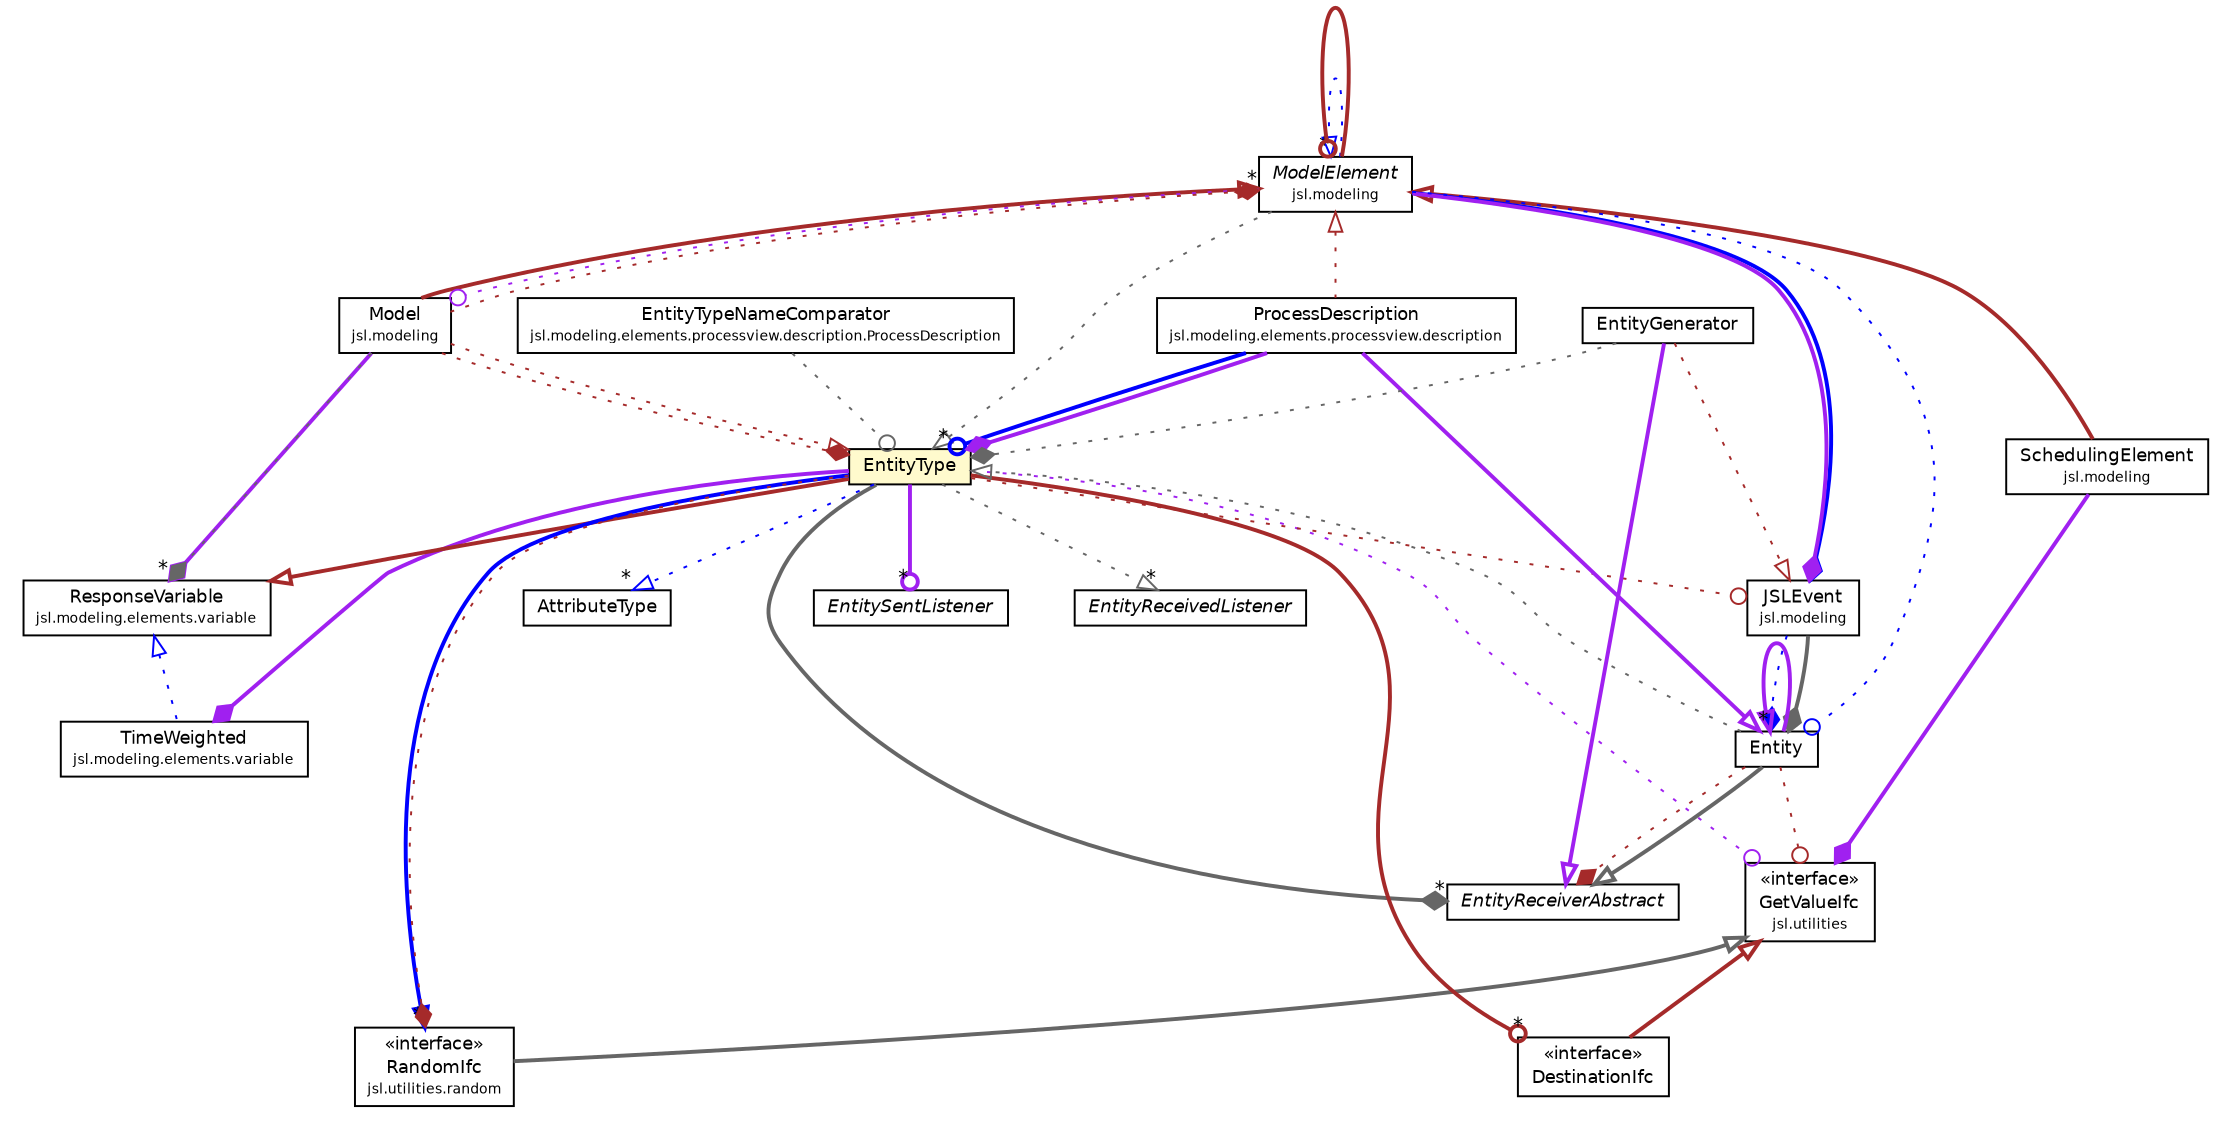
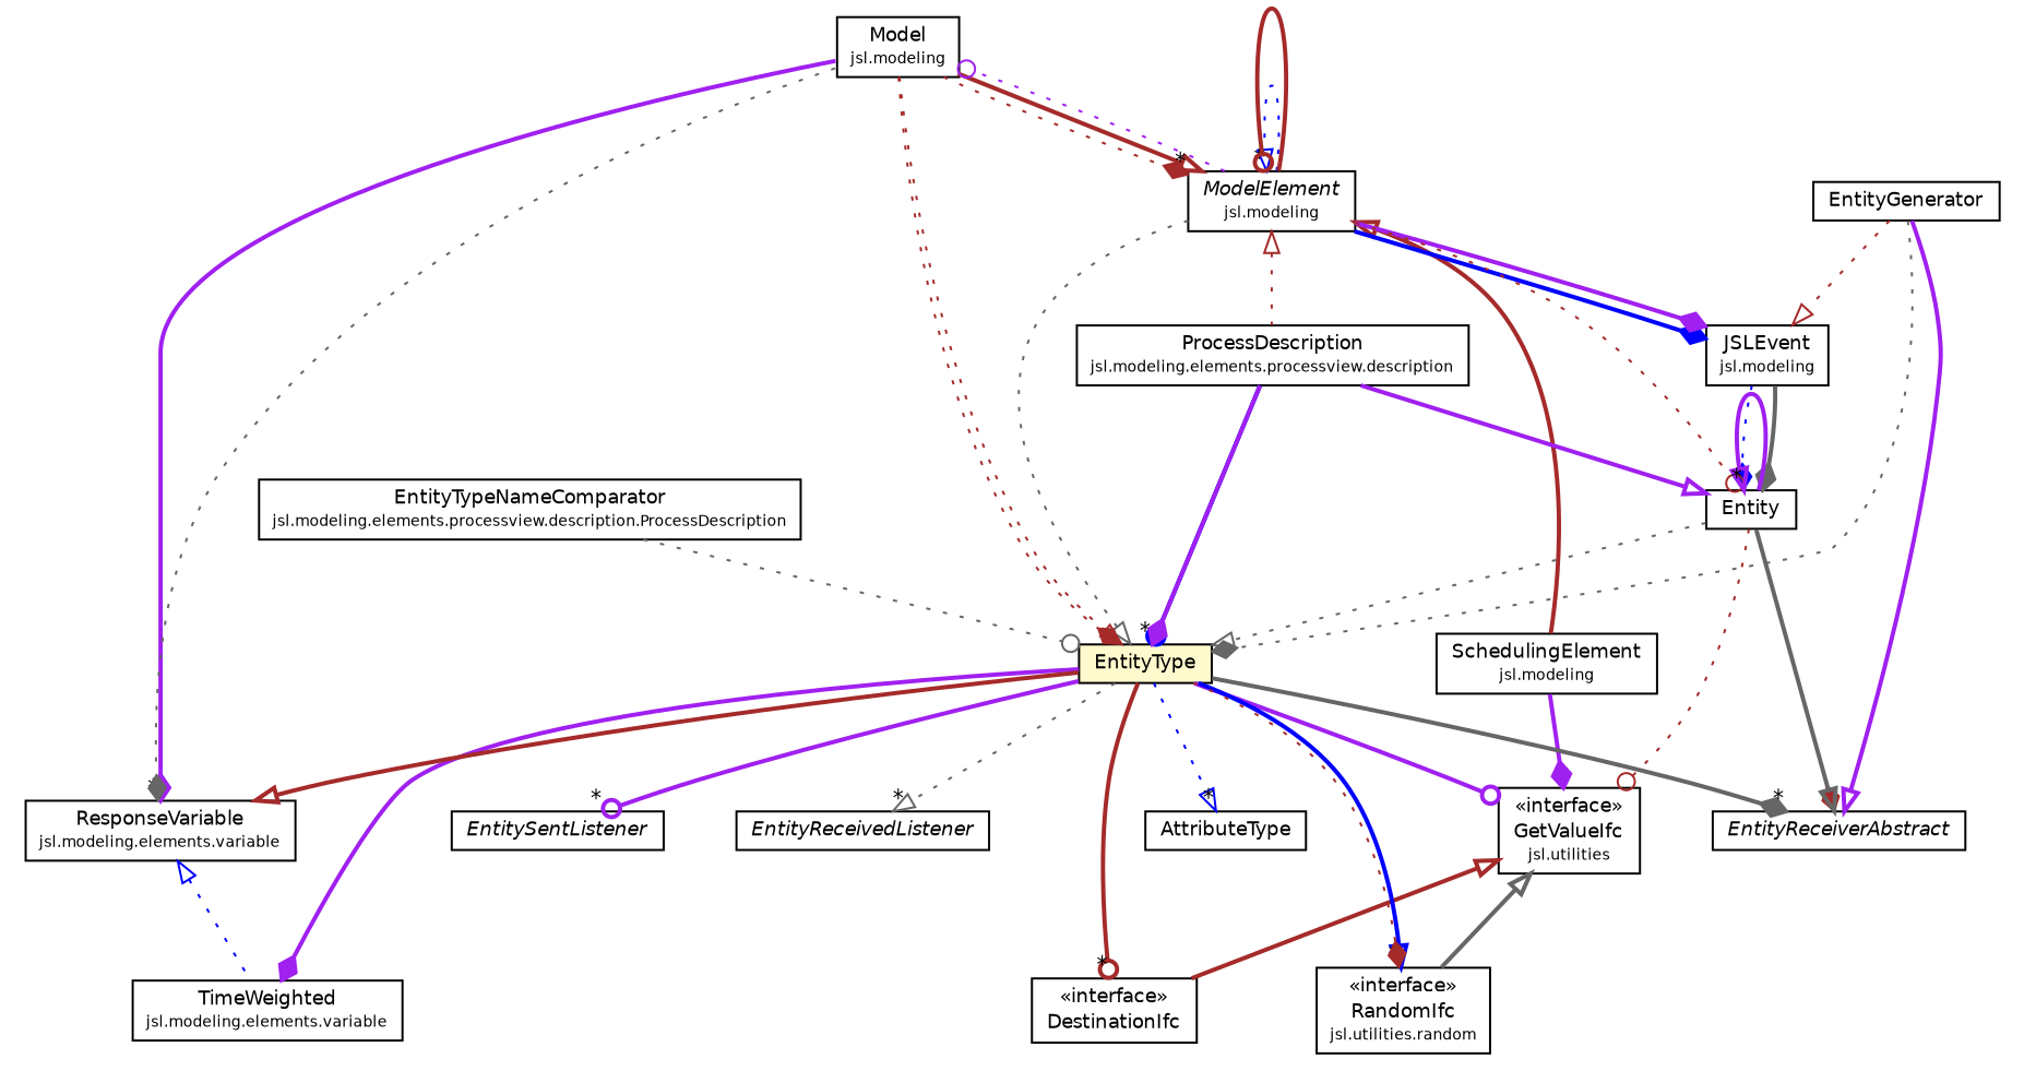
  digraph {
    nodesep=0.25
    ranksep=0.5
    node [fontcolor=black fontname=Helvetica fontsize=9.0 shape=plaintext]
    edge [arrowhead=diamond color=brown fontcolor=black fontname=Helvetica fontsize=10.0 headport=p labelfontname=Helvetica labelfontsize=10 style=bold tailport=p]
    n1 [label=<<table title="jsl.modeling.SchedulingElement" border="0" cellborder="1" cellspacing="0" cellpadding="2" port="p" href="../../SchedulingElement.html"> 		<tr><td><table border="0" cellspacing="0" cellpadding="1"> <tr><td align="center" balign="center"> SchedulingElement </td></tr> <tr><td align="center" balign="center"><font point-size="7.0"> jsl.modeling </font></td></tr> 		</table></td></tr> 		</table>>]
    n2 [label=<<table title="jsl.utilities.GetValueIfc" border="0" cellborder="1" cellspacing="0" cellpadding="2" port="p" href="../../../utilities/GetValueIfc.html"> 		<tr><td><table border="0" cellspacing="0" cellpadding="1"> <tr><td align="center" balign="center"> &#171;interface&#187; </td></tr> <tr><td align="center" balign="center"> GetValueIfc </td></tr> <tr><td align="center" balign="center"><font point-size="7.0"> jsl.utilities </font></td></tr> 		</table></td></tr> 		</table>>]
    n3 [label=<<table title="jsl.modeling.elements.resource.EntityType" border="0" cellborder="1" cellspacing="0" cellpadding="2" port="p" bgcolor="lemonChiffon" href="./EntityType.html"> 		<tr><td><table border="0" cellspacing="0" cellpadding="1"> <tr><td align="center" balign="center"> EntityType </td></tr> 		</table></td></tr> 		</table>>]
    n4 [label=<<table title="jsl.modeling.JSLEvent" border="0" cellborder="1" cellspacing="0" cellpadding="2" port="p" href="../../JSLEvent.html"> 		<tr><td><table border="0" cellspacing="0" cellpadding="1"> <tr><td align="center" balign="center"> JSLEvent </td></tr> <tr><td align="center" balign="center"><font point-size="7.0"> jsl.modeling </font></td></tr> 		</table></td></tr> 		</table>>]
    n5 [label=<<table title="jsl.modeling.elements.variable.TimeWeighted" border="0" cellborder="1" cellspacing="0" cellpadding="2" port="p" href="../variable/TimeWeighted.html"> 		<tr><td><table border="0" cellspacing="0" cellpadding="1"> <tr><td align="center" balign="center"> TimeWeighted </td></tr> <tr><td align="center" balign="center"><font point-size="7.0"> jsl.modeling.elements.variable </font></td></tr> 		</table></td></tr> 		</table>>]
    n6 [label=<<table title="jsl.modeling.elements.variable.ResponseVariable" border="0" cellborder="1" cellspacing="0" cellpadding="2" port="p" href="../variable/ResponseVariable.html"> 		<tr><td><table border="0" cellspacing="0" cellpadding="1"> <tr><td align="center" balign="center"> ResponseVariable </td></tr> <tr><td align="center" balign="center"><font point-size="7.0"> jsl.modeling.elements.variable </font></td></tr> 		</table></td></tr> 		</table>>]
    n7 [label=<<table title="jsl.modeling.elements.resource.EntitySentListener" border="0" cellborder="1" cellspacing="0" cellpadding="2" port="p" href="./EntitySentListener.html"> 		<tr><td><table border="0" cellspacing="0" cellpadding="1"> <tr><td align="center" balign="center"><font face="Helvetica-Oblique"> EntitySentListener </font></td></tr> 		</table></td></tr> 		</table>>]
    n8 [label=<<table title="jsl.modeling.elements.resource.EntityReceiverAbstract" border="0" cellborder="1" cellspacing="0" cellpadding="2" port="p" href="./EntityReceiverAbstract.html"> 		<tr><td><table border="0" cellspacing="0" cellpadding="1"> <tr><td align="center" balign="center"><font face="Helvetica-Oblique"> EntityReceiverAbstract </font></td></tr> 		</table></td></tr> 		</table>>]
    n9 [label=<<table title="jsl.modeling.elements.resource.EntityReceivedListener" border="0" cellborder="1" cellspacing="0" cellpadding="2" port="p" href="./EntityReceivedListener.html"> 		<tr><td><table border="0" cellspacing="0" cellpadding="1"> <tr><td align="center" balign="center"><font face="Helvetica-Oblique"> EntityReceivedListener </font></td></tr> 		</table></td></tr> 		</table>>]
    n10 [label=<<table title="jsl.modeling.elements.resource.DestinationIfc" border="0" cellborder="1" cellspacing="0" cellpadding="2" port="p" href="./DestinationIfc.html"> 		<tr><td><table border="0" cellspacing="0" cellpadding="1"> <tr><td align="center" balign="center"> &#171;interface&#187; </td></tr> <tr><td align="center" balign="center"> DestinationIfc </td></tr> 		</table></td></tr> 		</table>>]
    n11 [label=<<table title="jsl.modeling.elements.resource.AttributeType" border="0" cellborder="1" cellspacing="0" cellpadding="2" port="p" href="./AttributeType.html"> 		<tr><td><table border="0" cellspacing="0" cellpadding="1"> <tr><td align="center" balign="center"> AttributeType </td></tr> 		</table></td></tr> 		</table>>]
    n12 [label=<<table title="jsl.utilities.random.RandomIfc" border="0" cellborder="1" cellspacing="0" cellpadding="2" port="p" href="../../../utilities/random/RandomIfc.html"> 		<tr><td><table border="0" cellspacing="0" cellpadding="1"> <tr><td align="center" balign="center"> &#171;interface&#187; </td></tr> <tr><td align="center" balign="center"> RandomIfc </td></tr> <tr><td align="center" balign="center"><font point-size="7.0"> jsl.utilities.random </font></td></tr> 		</table></td></tr> 		</table>>]
    n13 [label=<<table title="jsl.modeling.ModelElement" border="0" cellborder="1" cellspacing="0" cellpadding="2" port="p" href="../../ModelElement.html"> 		<tr><td><table border="0" cellspacing="0" cellpadding="1"> <tr><td align="center" balign="center"><font face="Helvetica-Oblique"> ModelElement </font></td></tr> <tr><td align="center" balign="center"><font point-size="7.0"> jsl.modeling </font></td></tr> 		</table></td></tr> 		</table>>]
    n14 [label=<<table title="jsl.modeling.Model" border="0" cellborder="1" cellspacing="0" cellpadding="2" port="p" href="../../Model.html"> 		<tr><td><table border="0" cellspacing="0" cellpadding="1"> <tr><td align="center" balign="center"> Model </td></tr> <tr><td align="center" balign="center"><font point-size="7.0"> jsl.modeling </font></td></tr> 		</table></td></tr> 		</table>>]
    n15 [label=<<table title="jsl.modeling.elements.processview.description.ProcessDescription" border="0" cellborder="1" cellspacing="0" cellpadding="2" port="p" href="../processview/description/ProcessDescription.html"> 		<tr><td><table border="0" cellspacing="0" cellpadding="1"> <tr><td align="center" balign="center"> ProcessDescription </td></tr> <tr><td align="center" balign="center"><font point-size="7.0"> jsl.modeling.elements.processview.description </font></td></tr> 		</table></td></tr> 		</table>>]
    n16 [label=<<table title="jsl.modeling.elements.resource.Entity" border="0" cellborder="1" cellspacing="0" cellpadding="2" port="p" href="./Entity.html"> 		<tr><td><table border="0" cellspacing="0" cellpadding="1"> <tr><td align="center" balign="center"> Entity </td></tr> 		</table></td></tr> 		</table>>]
    n17 [label=<<table title="jsl.modeling.elements.processview.description.ProcessDescription.EntityTypeNameComparator" border="0" cellborder="1" cellspacing="0" cellpadding="2" port="p" href="../processview/description/ProcessDescription.EntityTypeNameComparator.html"> 		<tr><td><table border="0" cellspacing="0" cellpadding="1"> <tr><td align="center" balign="center"> EntityTypeNameComparator </td></tr> <tr><td align="center" balign="center"><font point-size="7.0"> jsl.modeling.elements.processview.description.ProcessDescription </font></td></tr> 		</table></td></tr> 		</table>>]
    n18 [label=<<table title="jsl.modeling.elements.resource.EntityGenerator" border="0" cellborder="1" cellspacing="0" cellpadding="2" port="p" href="./EntityGenerator.html"> 		<tr><td><table border="0" cellspacing="0" cellpadding="1"> <tr><td align="center" balign="center"> EntityGenerator </td></tr> 		</table></td></tr> 		</table>>]
    n1 -> n2 [color=purple]
    n2 -> n10 [arrowtail=empty dir=back fontsize=10 arrowhead="" fontcolor=""]
    n2 -> n12 [arrowtail=empty color=gray40 dir=back fontsize=10 arrowhead="" fontcolor=""]
-   n3 -> n2 [arrowhead=odot color=purple style=dotted]
-   n3 -> n4 [arrowhead=odot style=dotted]
+   n3 -> n2 [arrowhead=odot color=purple]
    n3 -> n5 [color=purple]
    n3 -> n6 [arrowhead=onormal]
    n3 -> n7 [arrowhead=odot color=purple headlabel="*"]
    n3 -> n8 [color=gray40 headlabel="*"]
    n3 -> n9 [arrowhead=onormal color=gray40 headlabel="*" style=dotted]
    n3 -> n10 [arrowhead=odot headlabel="*"]
    n3 -> n11 [arrowhead=onormal color=blue headlabel="*" style=dotted]
    n3 -> n12 [arrowhead=onormal color=blue headlabel="*"]
    n3 -> n12 [style=dotted]
    n4 -> n16 [color=blue style=dotted]
    n4 -> n16 [color=gray40]
    n6 -> n5 [arrowtail=empty color=blue dir=back fontsize=10 style=dotted arrowhead="" fontcolor=""]
    n13 -> n1 [arrowtail=empty dir=back fontsize=10 arrowhead="" fontcolor=""]
    n13 -> n3 [arrowhead=onormal color=gray40 style=dotted]
    n13 -> n4 [color=blue]
    n13 -> n4 [color=purple]
    n13 -> n13 [arrowhead=onormal color=blue headlabel="*" style=dotted]
    n13 -> n13 [arrowhead=odot]
    n13 -> n14 [arrowtail=empty dir=back fontsize=10 arrowhead="" fontcolor=""]
    n13 -> n14 [arrowhead=odot color=purple style=dotted]
    n13 -> n15 [arrowtail=empty dir=back fontsize=10 style=dotted arrowhead="" fontcolor=""]
-   n13 -> n16 [arrowhead=odot color=blue style=dotted]
+   n13 -> n16 [arrowhead=odot style=dotted]
    n14 -> n3 [style=dotted]
    n14 -> n3 [arrowhead=onormal style=dotted]
    n14 -> n6 [color=purple headlabel="*"]
    n14 -> n6 [color=gray40 style=dotted]
    n14 -> n13 [headlabel="*" style=dotted]
    n15 -> n3 [arrowhead=odot color=blue headlabel="*"]
    n15 -> n3 [color=purple]
    n15 -> n16 [arrowhead=onormal color=purple]
    n16 -> n2 [arrowhead=odot style=dotted]
    n16 -> n3 [arrowhead=onormal color=gray40 style=dotted]
    n16 -> n8 [style=dotted]
    n16 -> n8 [arrowhead=onormal color=gray40]
    n16 -> n16 [arrowhead=onormal color=purple headlabel="*"]
    n17 -> n3 [arrowhead=odot color=gray40 style=dotted]
    n18 -> n3 [color=gray40 style=dotted]
    n18 -> n4 [arrowhead=onormal style=dotted]
    n18 -> n8 [arrowhead=onormal color=purple]
  }
